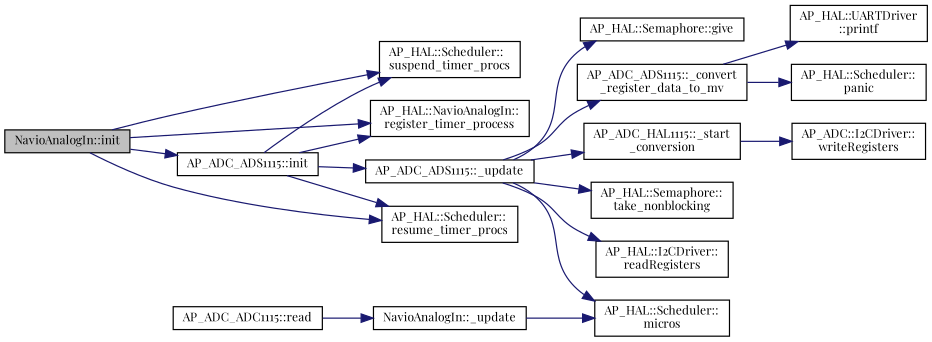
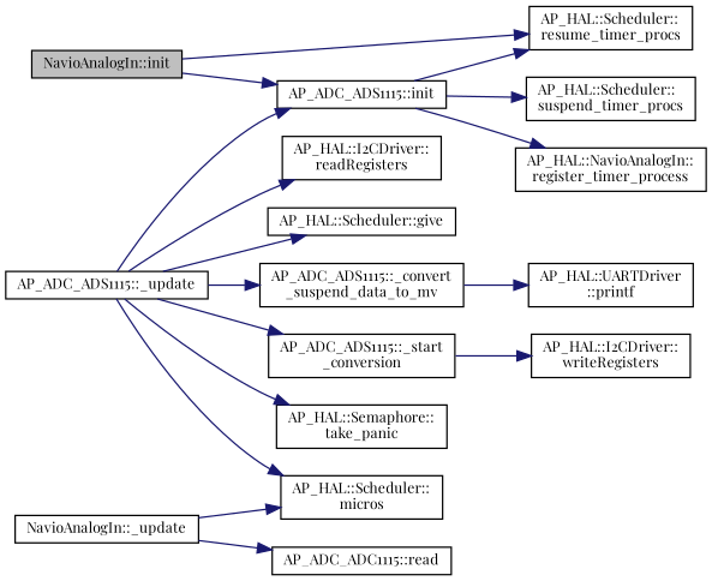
  digraph {
    fontname="Playfair Display"
    rankdir=LR
    node [color=black fillcolor=white fontname="Playfair Display" fontsize=10 shape=record style=filled]
    edge [color=midnightblue fontname="Playfair Display" fontsize=10 labelfontname=Helvetica labelfontsize=10 style=solid]
    n1 [fillcolor=grey75 fontcolor=black height=0.2 label="NavioAnalogIn::init" width=0.4]
    n2 [height=0.2 label="AP_ADC_ADS1115::init" width=0.4]
    n3 [height=0.2 label="AP_HAL::Scheduler::\lsuspend_timer_procs" width=0.4]
    n4 [height=0.2 label="AP_HAL::NavioAnalogIn::\lregister_timer_process" width=0.4]
    n5 [height=0.2 label="AP_HAL::Scheduler::\lresume_timer_procs" width=0.4]
    n6 [height=0.2 label="AP_ADC_ADS1115::_update" width=0.4]
    n7 [height=0.2 label="NavioAnalogIn::_update" width=0.4]
    n8 [height=0.2 label="AP_HAL::Scheduler::\lmicros" width=0.4]
    n9 [height=0.2 label="AP_ADC_ADC1115::read" width=0.4]
-   n10 [height=0.2 label="AP_HAL::Semaphore::\ltake_nonblocking" width=0.4]
+   n10 [height=0.2 label="AP_HAL::Semaphore::\ltake_panic" width=0.4]
    n11 [height=0.2 label="AP_HAL::I2CDriver::\lreadRegisters" width=0.4]
-   n12 [height=0.2 label="AP_HAL::Semaphore::give" width=0.4]
-   n13 [height=0.2 label="AP_ADC_ADS1115::_convert\l_register_data_to_mv" width=0.4]
-   n14 [height=0.2 label="AP_ADC_HAL1115::_start\l_conversion" width=0.4]
+   n12 [height=0.2 label="AP_HAL::Scheduler::give" width=0.4]
+   n13 [height=0.2 label="AP_ADC_ADS1115::_convert\l_suspend_data_to_mv" width=0.4]
+   n14 [height=0.2 label="AP_ADC_ADS1115::_start\l_conversion" width=0.4]
    n15 [height=0.2 label="AP_HAL::UARTDriver\l::printf" width=0.4]
-   n16 [height=0.2 label="AP_HAL::Scheduler::\lpanic" width=0.4]
-   n17 [height=0.2 label="AP_ADC::I2CDriver::\lwriteRegisters" width=0.4]
+   n17 [height=0.2 label="AP_HAL::I2CDriver::\lwriteRegisters" width=0.4]
    n1 -> n2
-   n1 -> n3
-   n1 -> n4
    n1 -> n5
    n2 -> n3
    n2 -> n4
    n2 -> n5
-   n2 -> n6
+   n6 -> n2
    n6 -> n8
    n6 -> n10
    n6 -> n11
    n6 -> n12
    n6 -> n13
    n6 -> n14
    n7 -> n8
-   n9 -> n7
+   n7 -> n9
    n13 -> n15
-   n13 -> n16
    n14 -> n17
  }
